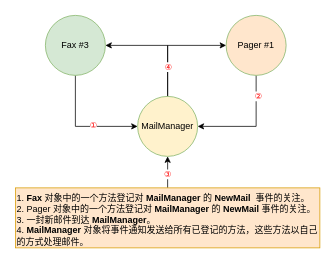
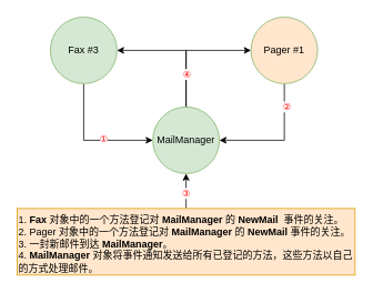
  <mxCell id="0" />
  <mxCell id="1" parent="0" />
  <mxCell id="2" style="edgeStyle=orthogonalEdgeStyle;rounded=0;orthogonalLoop=1;jettySize=auto;html=1;entryX=0;entryY=0.5;entryDx=0;entryDy=0;" edge="1" parent="1" source="4" target="11"><mxGeometry relative="1" as="geometry"><Array as="points"><mxPoint x="100" y="168" /></Array></mxGeometry></mxCell>
  <mxCell id="3" value="①" style="edgeLabel;html=1;align=center;verticalAlign=middle;resizable=0;points=[];fontColor=#FF0000;" vertex="1" connectable="0" parent="2"><mxGeometry x="0.205" y="2" relative="1" as="geometry"><mxPoint as="offset" /></mxGeometry></mxCell>
  <mxCell id="4" value="Fax #3" style="ellipse;whiteSpace=wrap;html=1;aspect=fixed;fillColor=#d5e8d4;strokeColor=#82b366;" vertex="1" parent="1"><mxGeometry x="60" y="20" width="80" height="80" as="geometry" /></mxCell>
  <mxCell id="5" style="edgeStyle=orthogonalEdgeStyle;rounded=0;orthogonalLoop=1;jettySize=auto;html=1;entryX=1;entryY=0.5;entryDx=0;entryDy=0;" edge="1" parent="1" source="7" target="11"><mxGeometry relative="1" as="geometry"><Array as="points"><mxPoint x="341" y="168" /></Array></mxGeometry></mxCell>
  <mxCell id="6" value="②" style="edgeLabel;html=1;align=center;verticalAlign=middle;resizable=0;points=[];fontColor=#FF0000;" vertex="1" connectable="0" parent="5"><mxGeometry x="-0.63" y="2" relative="1" as="geometry"><mxPoint as="offset" /></mxGeometry></mxCell>
  <mxCell id="7" value="Pager #1" style="ellipse;whiteSpace=wrap;html=1;aspect=fixed;fillColor=#ffe6cc;strokeColor=#82b366;" vertex="1" parent="1"><mxGeometry x="301" y="20" width="80" height="80" as="geometry" /></mxCell>
  <mxCell id="8" style="edgeStyle=orthogonalEdgeStyle;rounded=0;orthogonalLoop=1;jettySize=auto;html=1;entryX=1;entryY=0.5;entryDx=0;entryDy=0;" edge="1" parent="1" source="11" target="4"><mxGeometry relative="1" as="geometry"><Array as="points"><mxPoint x="223" y="60" /></Array></mxGeometry></mxCell>
  <mxCell id="9" style="edgeStyle=orthogonalEdgeStyle;rounded=0;orthogonalLoop=1;jettySize=auto;html=1;entryX=0;entryY=0.5;entryDx=0;entryDy=0;" edge="1" parent="1" source="11" target="7"><mxGeometry relative="1" as="geometry"><Array as="points"><mxPoint x="223" y="60" /></Array></mxGeometry></mxCell>
  <mxCell id="10" value="④" style="edgeLabel;html=1;align=center;verticalAlign=middle;resizable=0;points=[];fontColor=#FF0000;" vertex="1" connectable="0" parent="9"><mxGeometry x="-0.452" relative="1" as="geometry"><mxPoint as="offset" /></mxGeometry></mxCell>
- <mxCell id="11" value="MailManager" style="ellipse;whiteSpace=wrap;html=1;aspect=fixed;fillColor=#fff2cc;strokeColor=#82b366;" vertex="1" parent="1"><mxGeometry x="183" y="128" width="80" height="80" as="geometry" /></mxCell>
+ <mxCell id="11" value="MailManager" style="ellipse;whiteSpace=wrap;html=1;aspect=fixed;fillColor=#d5e8d4;strokeColor=#82b366;" vertex="1" parent="1"><mxGeometry x="183" y="128" width="80" height="80" as="geometry" /></mxCell>
  <mxCell id="12" style="edgeStyle=orthogonalEdgeStyle;rounded=0;orthogonalLoop=1;jettySize=auto;html=1;entryX=0.5;entryY=1;entryDx=0;entryDy=0;" edge="1" parent="1" source="14" target="11"><mxGeometry relative="1" as="geometry" /></mxCell>
  <mxCell id="13" value="③" style="edgeLabel;html=1;align=center;verticalAlign=middle;resizable=0;points=[];fontColor=#FF0000;" vertex="1" connectable="0" parent="12"><mxGeometry x="-0.095" y="1" relative="1" as="geometry"><mxPoint as="offset" /></mxGeometry></mxCell>
  <mxCell id="14" value="1. &lt;b&gt;Fax &lt;/b&gt;对象中的一个方法登记对 &lt;b&gt;MailManager&lt;/b&gt; 的 &lt;b&gt;NewMail&lt;/b&gt;&amp;nbsp; 事件的关注。&lt;br&gt;2. Pager 对象中的一个方法登记对 &lt;b&gt;MailManager&lt;/b&gt; 的 &lt;b&gt;NewMail&lt;/b&gt; 事件的关注。&lt;br&gt;3. 一封新邮件到达 &lt;b&gt;MailManager&lt;/b&gt;。&lt;br&gt;4. &lt;b&gt;MailManager&lt;/b&gt; 对象将事件通知发送给所有已登记的方法，这些方法以自己的方式处理邮件。" style="rounded=0;whiteSpace=wrap;html=1;align=left;verticalAlign=top;fillColor=#ffe6cc;strokeColor=#d79b00;" vertex="1" parent="1"><mxGeometry x="20" y="250" width="406" height="80" as="geometry" /></mxCell>
